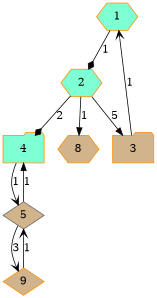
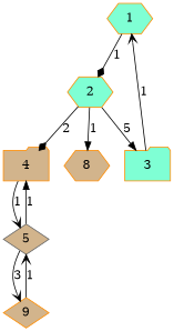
  digraph {
    node [color=darkorange fillcolor=aquamarine shape=hexagon style=filled]
    edge [arrowhead=vee dir=forward]
    n1 [label=1]
    n2 [label=2]
-   n3 [label=4 shape=folder]
+   n3 [fillcolor=tan label=4 shape=folder]
    n4 [fillcolor=tan label=8]
-   n5 [fillcolor=tan label=3 shape=folder]
+   n5 [label=3 shape=folder]
    n6 [color=gray40 fillcolor=tan label=5 shape=diamond]
    n7 [fillcolor=tan label=9 shape=diamond]
    n1 -> n2 [arrowhead=diamond label=1]
    n2 -> n3 [arrowhead=diamond label=2]
    n2 -> n4 [arrowhead=normal label=1]
    n2 -> n5 [arrowhead=normal label=5]
    n3 -> n6 [label=1]
    n5 -> n1 [label=1]
    n6 -> n3 [arrowhead=normal label=1]
    n6 -> n7 [label=3]
    n7 -> n6 [label=1]
  }
